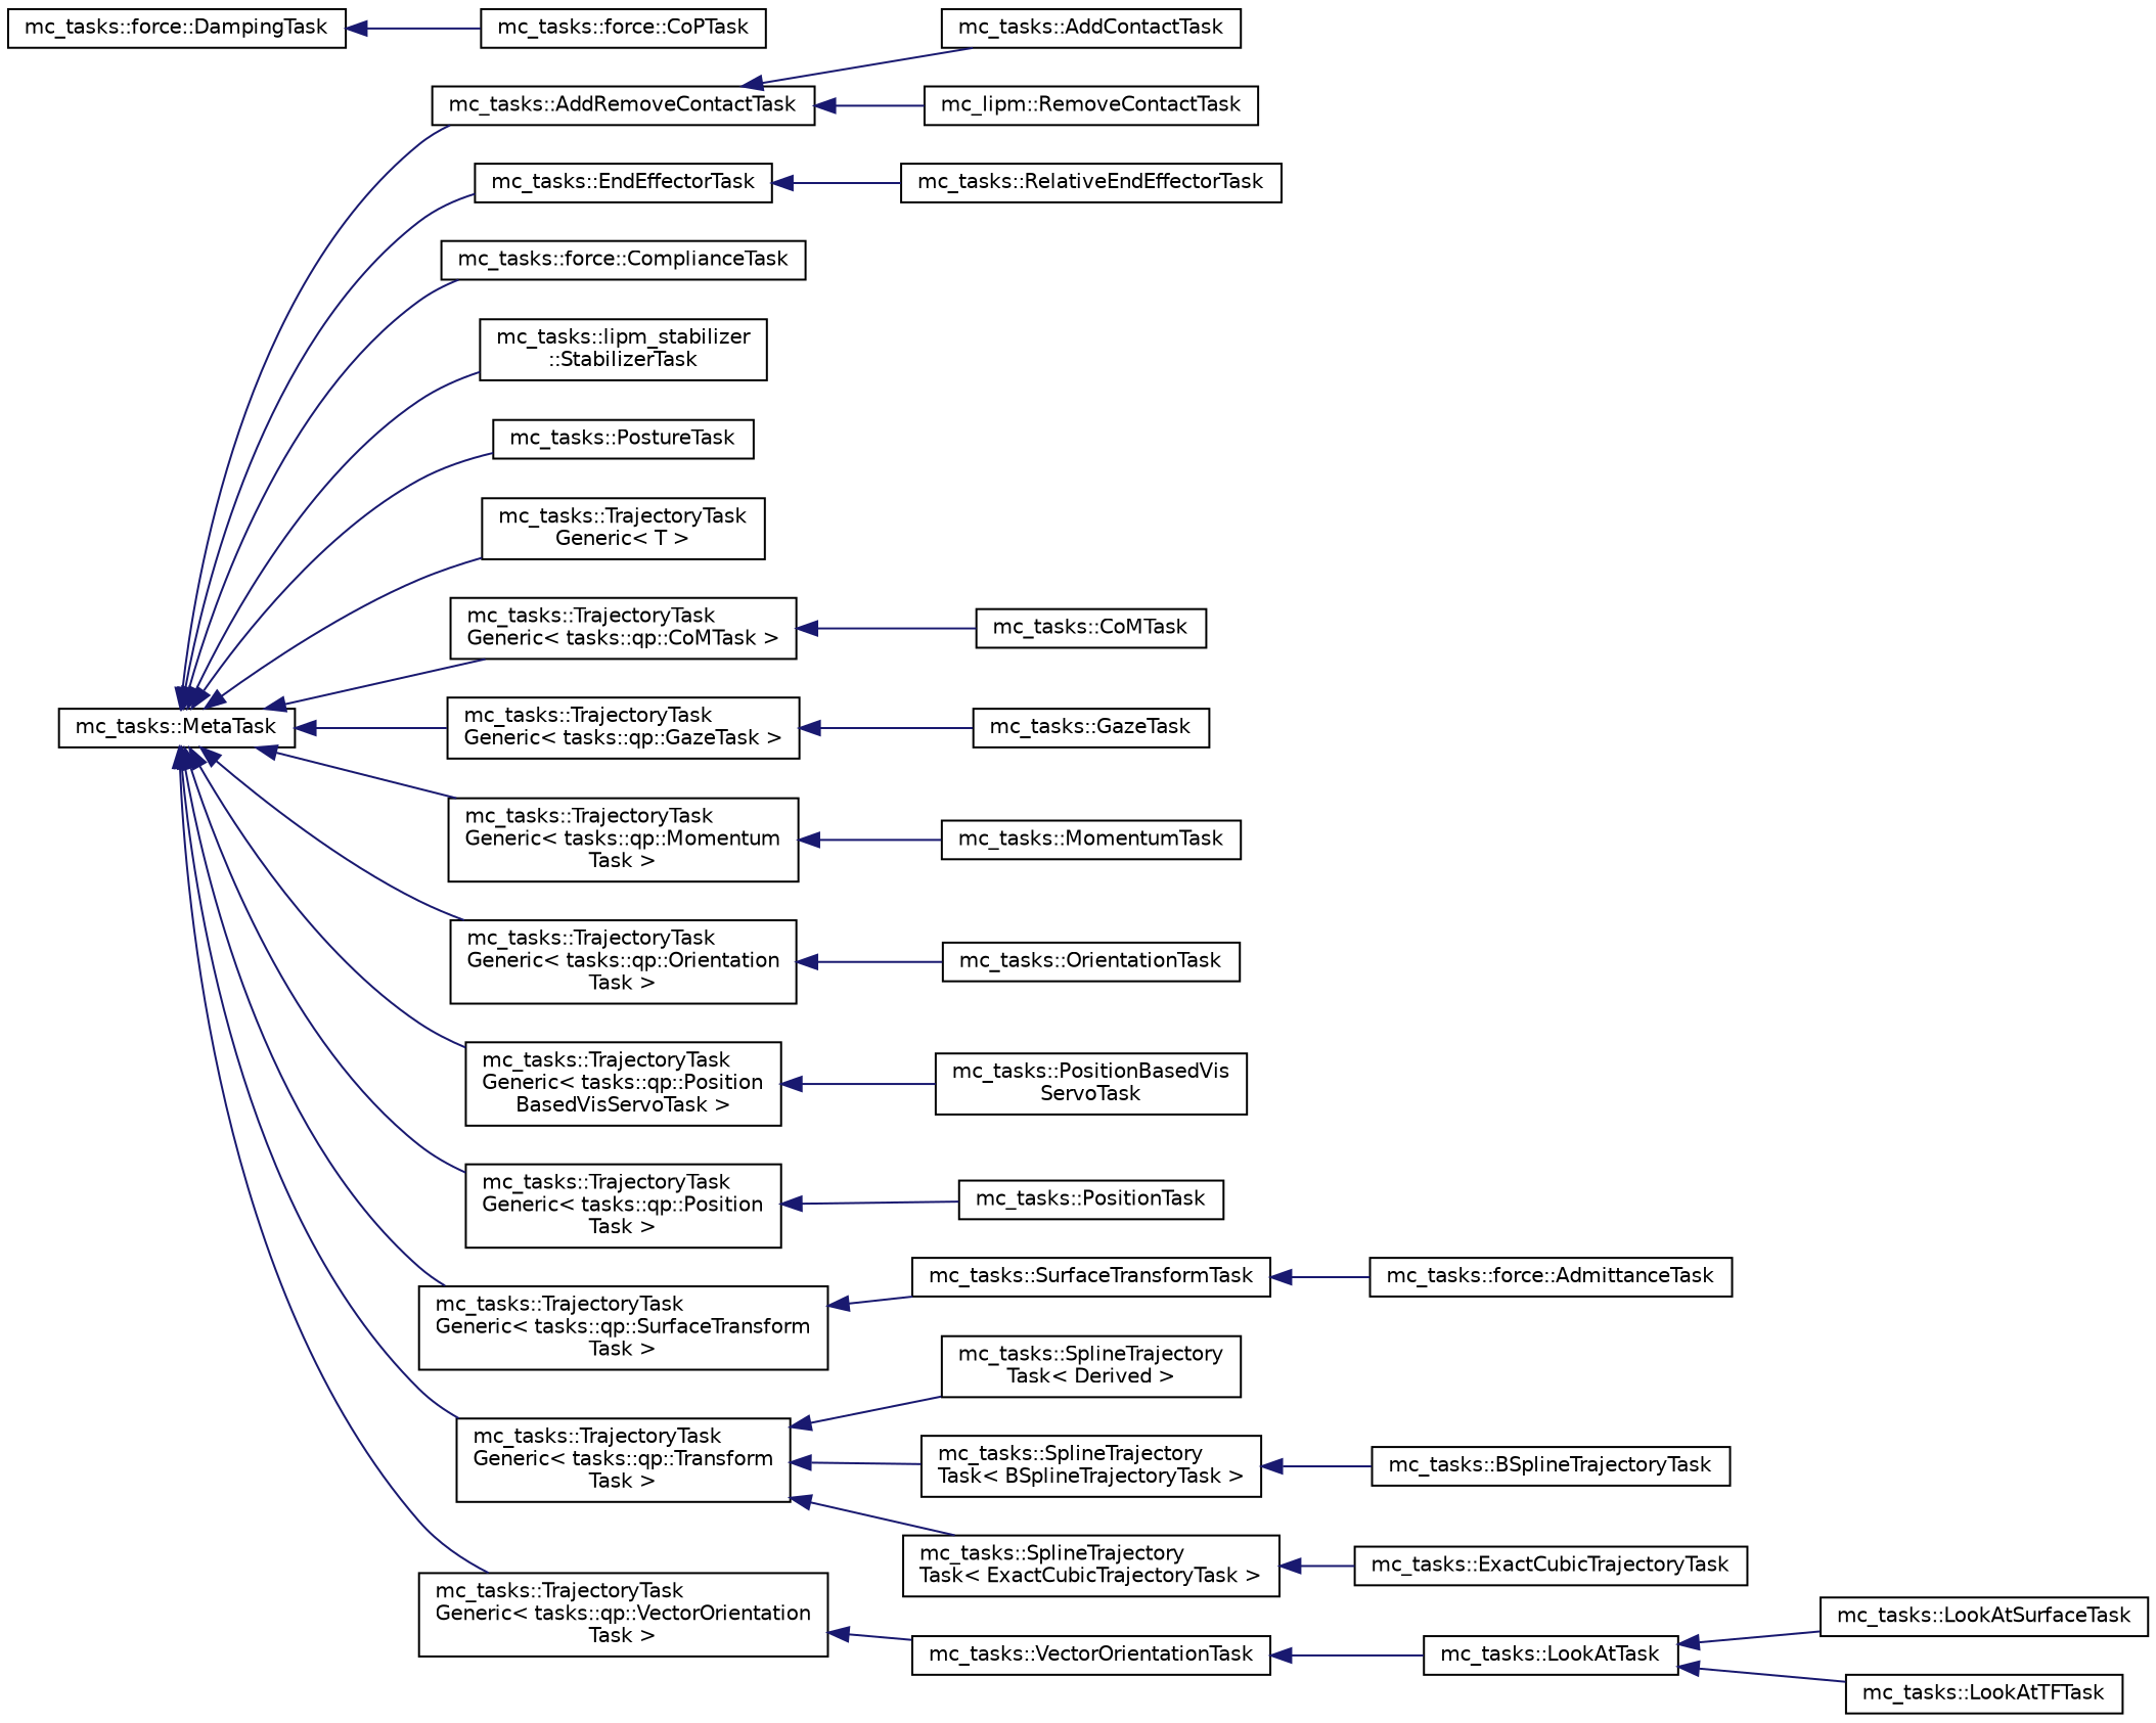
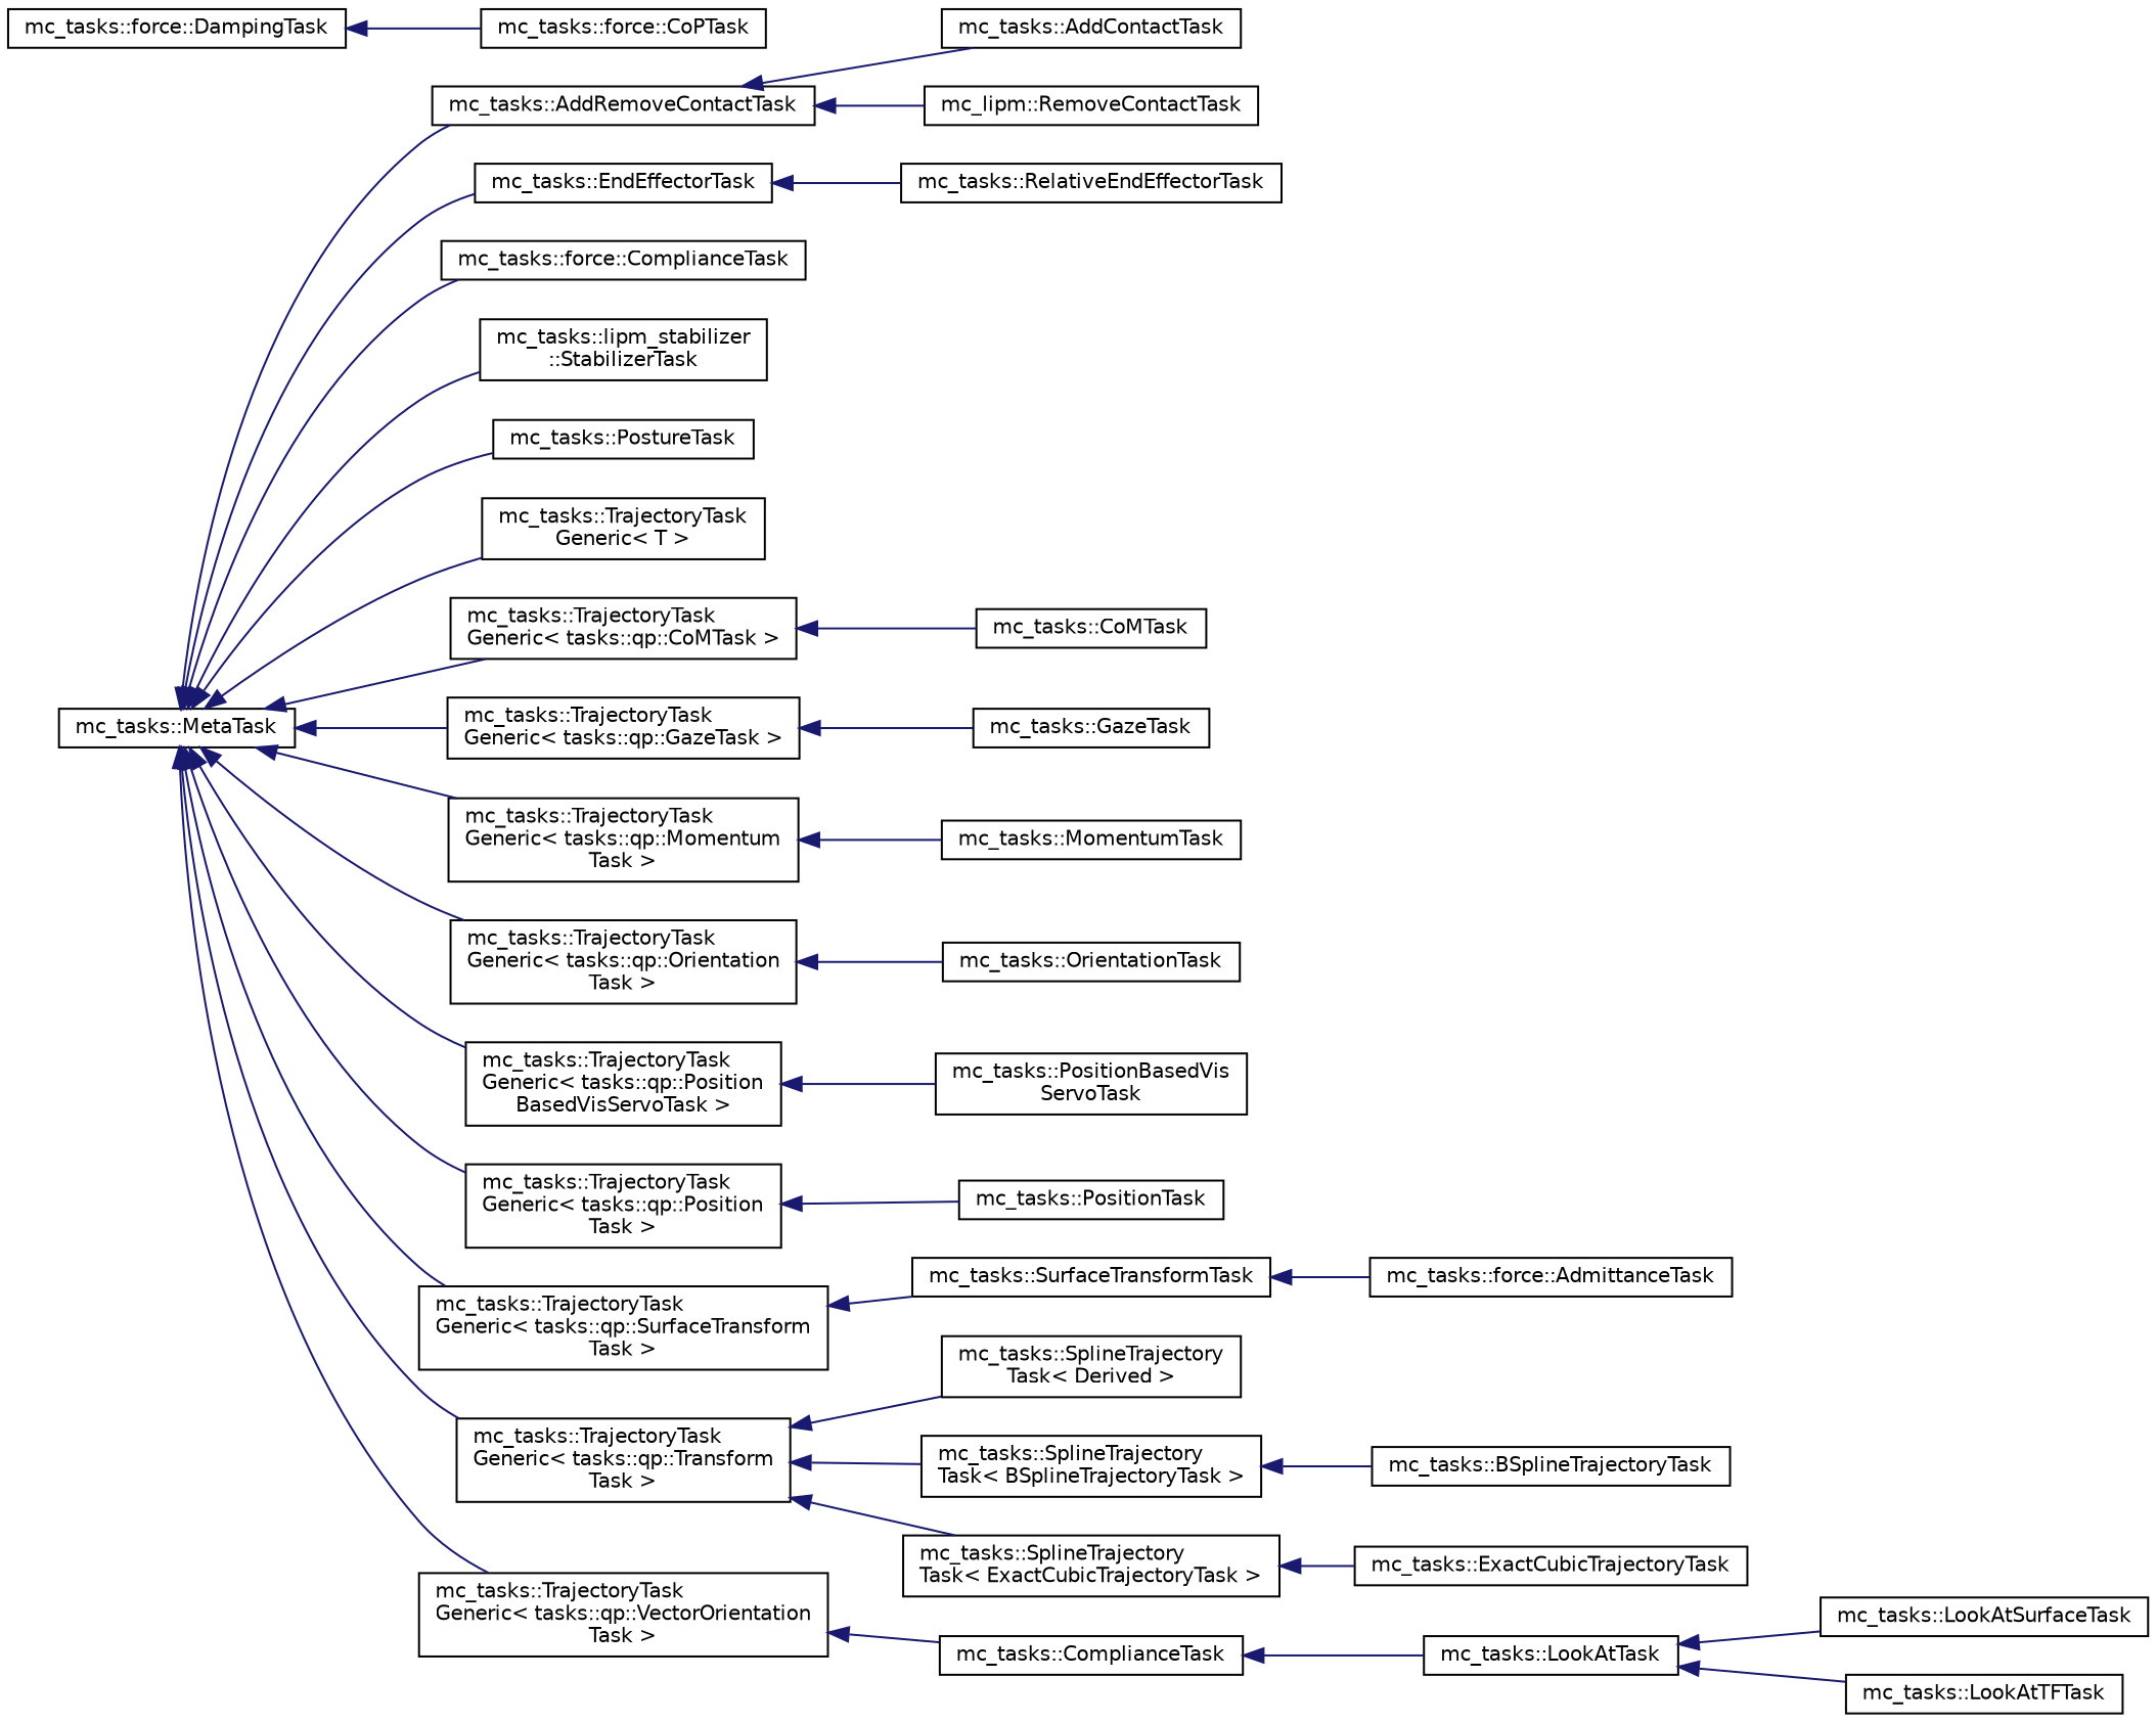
  digraph {
    rankdir=LR
    node [color=black fillcolor=white fontname=Helvetica fontsize=10 shape=record style=filled]
    edge [color=midnightblue dir=back fontname=Helvetica fontsize=10 labelfontname=Helvetica labelfontsize=10 style=solid]
    n1 [height=0.2 label="mc_tasks::MetaTask" width=0.4]
    n2 [height=0.2 label="mc_tasks::AddRemoveContactTask" width=0.4]
    n3 [height=0.2 label="mc_tasks::EndEffectorTask" width=0.4]
    n4 [height=0.2 label="mc_tasks::force::ComplianceTask" width=0.4]
    n5 [height=0.2 label="mc_tasks::lipm_stabilizer\l::StabilizerTask" width=0.4]
    n6 [height=0.2 label="mc_tasks::PostureTask" width=0.4]
    n7 [height=0.2 label="mc_tasks::TrajectoryTask\lGeneric\< T \>" width=0.4]
    n8 [height=0.2 label="mc_tasks::TrajectoryTask\lGeneric\< tasks::qp::CoMTask \>" width=0.4]
    n9 [height=0.2 label="mc_tasks::TrajectoryTask\lGeneric\< tasks::qp::GazeTask \>" width=0.4]
    n10 [height=0.2 label="mc_tasks::TrajectoryTask\lGeneric\< tasks::qp::Momentum\lTask \>" width=0.4]
    n11 [height=0.2 label="mc_tasks::TrajectoryTask\lGeneric\< tasks::qp::Orientation\lTask \>" width=0.4]
    n12 [height=0.2 label="mc_tasks::TrajectoryTask\lGeneric\< tasks::qp::Position\lBasedVisServoTask \>" width=0.4]
    n13 [height=0.2 label="mc_tasks::TrajectoryTask\lGeneric\< tasks::qp::Position\lTask \>" width=0.4]
    n14 [height=0.2 label="mc_tasks::TrajectoryTask\lGeneric\< tasks::qp::SurfaceTransform\lTask \>" width=0.4]
    n15 [height=0.2 label="mc_tasks::TrajectoryTask\lGeneric\< tasks::qp::Transform\lTask \>" width=0.4]
    n16 [height=0.2 label="mc_tasks::TrajectoryTask\lGeneric\< tasks::qp::VectorOrientation\lTask \>" width=0.4]
    n17 [height=0.2 label="mc_tasks::AddContactTask" width=0.4]
    n18 [height=0.2 label="mc_lipm::RemoveContactTask" width=0.4]
    n19 [height=0.2 label="mc_tasks::RelativeEndEffectorTask" width=0.4]
    n20 [height=0.2 label="mc_tasks::CoMTask" width=0.4]
    n21 [height=0.2 label="mc_tasks::GazeTask" width=0.4]
    n22 [height=0.2 label="mc_tasks::MomentumTask" width=0.4]
    n23 [height=0.2 label="mc_tasks::OrientationTask" width=0.4]
    n24 [height=0.2 label="mc_tasks::PositionBasedVis\lServoTask" width=0.4]
    n25 [height=0.2 label="mc_tasks::PositionTask" width=0.4]
    n26 [height=0.2 label="mc_tasks::SurfaceTransformTask" width=0.4]
    n27 [height=0.2 label="mc_tasks::SplineTrajectory\lTask\< Derived \>" width=0.4]
    n28 [height=0.2 label="mc_tasks::SplineTrajectory\lTask\< BSplineTrajectoryTask \>" width=0.4]
    n29 [height=0.2 label="mc_tasks::SplineTrajectory\lTask\< ExactCubicTrajectoryTask \>" width=0.4]
-   n30 [height=0.2 label="mc_tasks::VectorOrientationTask" width=0.4]
+   n30 [height=0.2 label="mc_tasks::ComplianceTask" width=0.4]
    n31 [height=0.2 label="mc_tasks::force::AdmittanceTask" width=0.4]
    n32 [height=0.2 label="mc_tasks::force::DampingTask" width=0.4]
    n33 [height=0.2 label="mc_tasks::force::CoPTask" width=0.4]
    n34 [height=0.2 label="mc_tasks::BSplineTrajectoryTask" width=0.4]
    n35 [height=0.2 label="mc_tasks::ExactCubicTrajectoryTask" width=0.4]
    n36 [height=0.2 label="mc_tasks::LookAtTask" width=0.4]
    n37 [height=0.2 label="mc_tasks::LookAtSurfaceTask" width=0.4]
    n38 [height=0.2 label="mc_tasks::LookAtTFTask" width=0.4]
    n1 -> n2
    n1 -> n3
    n1 -> n4
    n1 -> n5
    n1 -> n6
    n1 -> n7
    n1 -> n8
    n1 -> n9
    n1 -> n10
    n1 -> n11
    n1 -> n12
    n1 -> n13
    n1 -> n14
    n1 -> n15
    n1 -> n16
    n2 -> n17
    n2 -> n18
    n3 -> n19
    n8 -> n20
    n9 -> n21
    n10 -> n22
    n11 -> n23
    n12 -> n24
    n13 -> n25
    n14 -> n26
    n15 -> n27
    n15 -> n28
    n15 -> n29
    n16 -> n30
    n26 -> n31
    n28 -> n34
    n29 -> n35
    n30 -> n36
    n32 -> n33
    n36 -> n37
    n36 -> n38
  }
